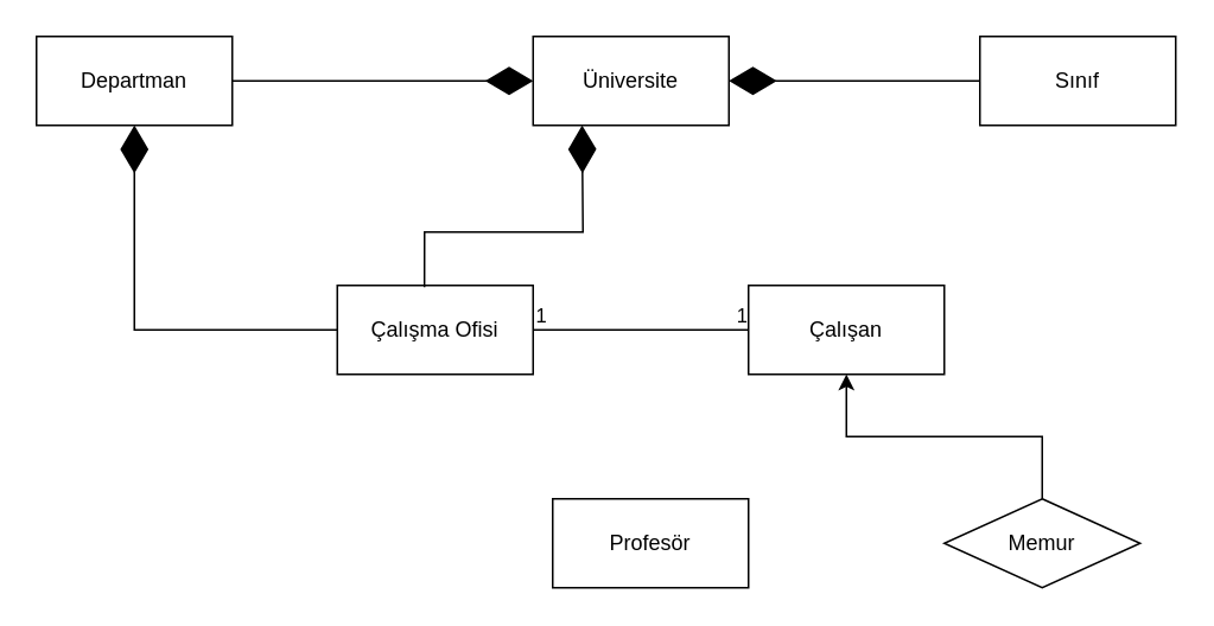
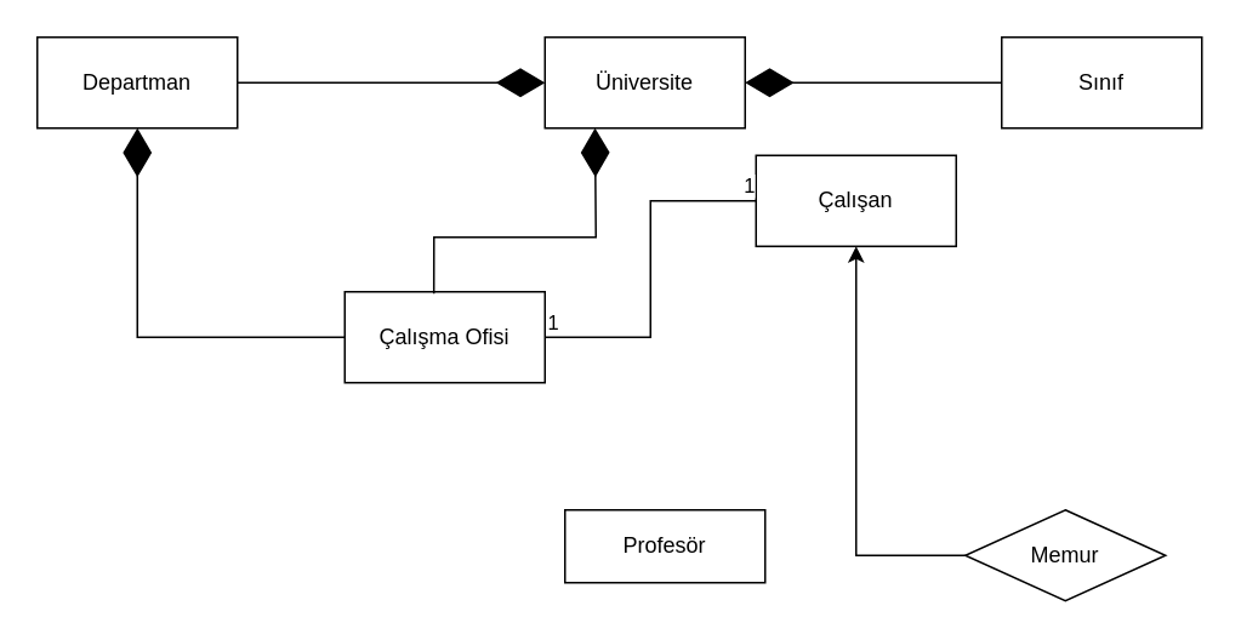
  <mxCell id="0" />
  <mxCell id="1" parent="0" />
  <mxCell id="2" value="Üniversite" style="html=1;whiteSpace=wrap;" vertex="1" parent="1"><mxGeometry x="299" y="20" width="110" height="50" as="geometry" /></mxCell>
  <mxCell id="3" value="Sınıf" style="html=1;whiteSpace=wrap;" vertex="1" parent="1"><mxGeometry x="550" y="20" width="110" height="50" as="geometry" /></mxCell>
  <mxCell id="4" value="Çalışma Ofisi" style="html=1;whiteSpace=wrap;" vertex="1" parent="1"><mxGeometry x="189" y="160" width="110" height="50" as="geometry" /></mxCell>
  <mxCell id="5" value="Departman" style="html=1;whiteSpace=wrap;" vertex="1" parent="1"><mxGeometry x="20" y="20" width="110" height="50" as="geometry" /></mxCell>
- <mxCell id="6" value="Çalışan" style="html=1;whiteSpace=wrap;" vertex="1" parent="1"><mxGeometry x="420" y="160" width="110" height="50" as="geometry" /></mxCell>
- <mxCell id="7" value="Profesör" style="html=1;whiteSpace=wrap;" vertex="1" parent="1"><mxGeometry x="310" y="280" width="110" height="50" as="geometry" /></mxCell>
+ <mxCell id="6" value="Çalışan" style="html=1;whiteSpace=wrap;" vertex="1" parent="1"><mxGeometry x="415" y="85" width="110" height="50" as="geometry" /></mxCell>
+ <mxCell id="7" value="Profesör" style="html=1;whiteSpace=wrap;" vertex="1" parent="1"><mxGeometry x="310" y="280" width="110" height="40" as="geometry" /></mxCell>
  <mxCell id="8" style="edgeStyle=orthogonalEdgeStyle;rounded=0;orthogonalLoop=1;jettySize=auto;html=1;entryX=0.5;entryY=1;entryDx=0;entryDy=0;" edge="1" parent="1" source="9" target="6"><mxGeometry relative="1" as="geometry" /></mxCell>
  <mxCell id="9" value="Memur" style="rhombus;html=1;whiteSpace=wrap;" vertex="1" parent="1"><mxGeometry x="530" y="280" width="110" height="50" as="geometry" /></mxCell>
  <mxCell id="10" value="" style="endArrow=diamondThin;endFill=1;endSize=24;html=1;rounded=0;entryX=1;entryY=0.5;entryDx=0;entryDy=0;exitX=0;exitY=0.5;exitDx=0;exitDy=0;" edge="1" parent="1" source="3" target="2"><mxGeometry width="160" relative="1" as="geometry"><mxPoint x="280" y="50" as="sourcePoint" /><mxPoint x="440" y="50" as="targetPoint" /><Array as="points" /></mxGeometry></mxCell>
  <mxCell id="11" value="" style="endArrow=diamondThin;endFill=1;endSize=24;html=1;rounded=0;entryX=0;entryY=0.5;entryDx=0;entryDy=0;exitX=1;exitY=0.5;exitDx=0;exitDy=0;" edge="1" parent="1" source="5" target="2"><mxGeometry width="160" relative="1" as="geometry"><mxPoint x="280" y="50" as="sourcePoint" /><mxPoint x="440" y="50" as="targetPoint" /></mxGeometry></mxCell>
  <mxCell id="12" value="" style="endArrow=diamondThin;endFill=1;endSize=24;html=1;rounded=0;entryX=0.25;entryY=1;entryDx=0;entryDy=0;exitX=0.445;exitY=0.02;exitDx=0;exitDy=0;exitPerimeter=0;" edge="1" parent="1" source="4" target="2"><mxGeometry width="160" relative="1" as="geometry"><mxPoint x="280" y="50" as="sourcePoint" /><mxPoint x="440" y="50" as="targetPoint" /><Array as="points"><mxPoint x="238" y="130" /><mxPoint x="327" y="130" /></Array></mxGeometry></mxCell>
  <mxCell id="13" value="" style="endArrow=diamondThin;endFill=1;endSize=24;html=1;rounded=0;entryX=0.5;entryY=1;entryDx=0;entryDy=0;exitX=0;exitY=0.5;exitDx=0;exitDy=0;" edge="1" parent="1" source="4" target="5"><mxGeometry width="160" relative="1" as="geometry"><mxPoint x="90" y="270" as="sourcePoint" /><mxPoint x="440" y="50" as="targetPoint" /><Array as="points"><mxPoint x="75" y="185" /></Array></mxGeometry></mxCell>
  <mxCell id="14" value="" style="endArrow=none;html=1;edgeStyle=orthogonalEdgeStyle;rounded=0;entryX=0;entryY=0.5;entryDx=0;entryDy=0;exitX=1;exitY=0.5;exitDx=0;exitDy=0;" edge="1" parent="1" source="4" target="6"><mxGeometry relative="1" as="geometry"><mxPoint x="280" y="50" as="sourcePoint" /><mxPoint x="440" y="50" as="targetPoint" /></mxGeometry></mxCell>
  <mxCell id="15" value="1" style="edgeLabel;resizable=0;html=1;align=left;verticalAlign=bottom;" connectable="0" vertex="1" parent="14"><mxGeometry x="-1" relative="1" as="geometry" /></mxCell>
  <mxCell id="16" value="1" style="edgeLabel;resizable=0;html=1;align=right;verticalAlign=bottom;" connectable="0" vertex="1" parent="14"><mxGeometry x="1" relative="1" as="geometry" /></mxCell>
